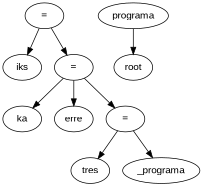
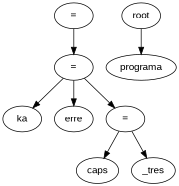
  digraph {
    fontname="Liberation Sans"
    node [fontname="Liberation Sans"]
    edge [fontname="Liberation Sans"]
-   n1 [label=iks]
    n2 [label="="]
    n3 [label="="]
    n4 [label=ka]
    n5 [label=erre]
    n6 [label="="]
-   n7 [label=tres]
-   n8 [label=_programa]
+   n7 [label=caps]
+   n8 [label=_tres]
    n9 [label=programa]
    n10 [label=root]
-   n2 -> n1
    n2 -> n3
    n3 -> n4
    n3 -> n5
    n3 -> n6
    n6 -> n7
    n6 -> n8
-   n9 -> n10
+   n10 -> n9
  }
